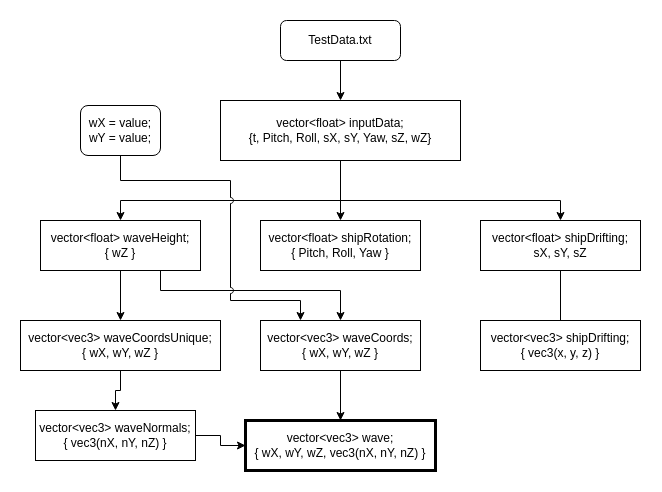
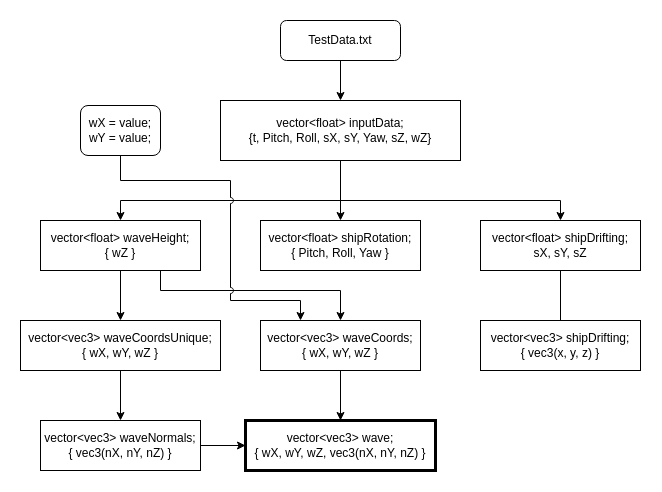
  <mxCell id="0" />
  <mxCell id="1" parent="0" />
  <mxCell id="2" style="edgeStyle=orthogonalEdgeStyle;rounded=0;orthogonalLoop=1;jettySize=auto;html=1;exitX=0.5;exitY=1;exitDx=0;exitDy=0;entryX=0.5;entryY=0;entryDx=0;entryDy=0;" edge="1" parent="1" source="5" target="12"><mxGeometry relative="1" as="geometry"><Array as="points"><mxPoint x="340" y="200" /><mxPoint x="120" y="200" /></Array></mxGeometry></mxCell>
  <mxCell id="3" style="edgeStyle=orthogonalEdgeStyle;rounded=0;orthogonalLoop=1;jettySize=auto;html=1;exitX=0.5;exitY=1;exitDx=0;exitDy=0;entryX=0.5;entryY=0;entryDx=0;entryDy=0;" edge="1" parent="1" source="5" target="8"><mxGeometry relative="1" as="geometry"><Array as="points"><mxPoint x="340" y="200" /><mxPoint x="560" y="200" /></Array></mxGeometry></mxCell>
  <mxCell id="4" style="edgeStyle=orthogonalEdgeStyle;rounded=0;orthogonalLoop=1;jettySize=auto;html=1;exitX=0.5;exitY=1;exitDx=0;exitDy=0;entryX=0.5;entryY=0;entryDx=0;entryDy=0;" edge="1" parent="1" source="5" target="6"><mxGeometry relative="1" as="geometry" /></mxCell>
  <mxCell id="5" value="vector&amp;lt;float&amp;gt; inputData;&lt;br&gt;{t, Pitch, Roll, sX, sY, Yaw, sZ, wZ}" style="rounded=0;whiteSpace=wrap;html=1;" vertex="1" parent="1"><mxGeometry x="220" y="100" width="240" height="60" as="geometry" /></mxCell>
  <mxCell id="6" value="vector&amp;lt;float&amp;gt; shipRotation;&lt;br&gt;{ Pitch, Roll, Yaw }" style="rounded=0;whiteSpace=wrap;html=1;" vertex="1" parent="1"><mxGeometry x="260" y="220" width="160" height="50" as="geometry" /></mxCell>
  <mxCell id="7" style="edgeStyle=orthogonalEdgeStyle;rounded=0;orthogonalLoop=1;jettySize=auto;html=1;exitX=0.5;exitY=1;exitDx=0;exitDy=0;entryX=0.5;entryY=0;entryDx=0;entryDy=0;endArrow=none;" edge="1" parent="1" source="8" target="9"><mxGeometry relative="1" as="geometry" /></mxCell>
  <mxCell id="8" value="vector&amp;lt;float&amp;gt; shipDrifting;&lt;br&gt;sX, sY, sZ" style="rounded=0;whiteSpace=wrap;html=1;" vertex="1" parent="1"><mxGeometry x="480" y="220" width="160" height="50" as="geometry" /></mxCell>
  <mxCell id="9" value="vector&amp;lt;vec3&amp;gt; shipDrifting;&lt;br&gt;{ vec3(x, y, z) }" style="rounded=0;whiteSpace=wrap;html=1;" vertex="1" parent="1"><mxGeometry x="480" y="320" width="160" height="50" as="geometry" /></mxCell>
  <mxCell id="10" style="edgeStyle=orthogonalEdgeStyle;rounded=0;jumpStyle=arc;orthogonalLoop=1;jettySize=auto;html=1;entryX=0.5;entryY=0;entryDx=0;entryDy=0;strokeColor=default;" edge="1" parent="1" source="12" target="16"><mxGeometry relative="1" as="geometry" /></mxCell>
  <mxCell id="11" style="edgeStyle=orthogonalEdgeStyle;rounded=0;jumpStyle=arc;orthogonalLoop=1;jettySize=auto;html=1;entryX=0.5;entryY=0;entryDx=0;entryDy=0;strokeColor=default;" edge="1" parent="1" source="12" target="14"><mxGeometry relative="1" as="geometry"><Array as="points"><mxPoint x="160" y="290" /><mxPoint x="340" y="290" /></Array></mxGeometry></mxCell>
  <mxCell id="12" value="vector&amp;lt;float&amp;gt; waveHeight;&lt;br&gt;{ wZ }" style="rounded=0;whiteSpace=wrap;html=1;" vertex="1" parent="1"><mxGeometry x="40" y="220" width="160" height="50" as="geometry" /></mxCell>
  <mxCell id="13" style="edgeStyle=orthogonalEdgeStyle;rounded=0;jumpStyle=arc;orthogonalLoop=1;jettySize=auto;html=1;entryX=0.5;entryY=0;entryDx=0;entryDy=0;strokeColor=default;" edge="1" parent="1" source="14" target="23"><mxGeometry relative="1" as="geometry" /></mxCell>
  <mxCell id="14" value="vector&amp;lt;vec3&amp;gt; waveCoords;&lt;br&gt;{ wX, wY, wZ&amp;nbsp;}" style="rounded=0;whiteSpace=wrap;html=1;" vertex="1" parent="1"><mxGeometry x="260" y="320" width="160" height="50" as="geometry" /></mxCell>
  <mxCell id="15" style="edgeStyle=orthogonalEdgeStyle;rounded=0;orthogonalLoop=1;jettySize=auto;html=1;entryX=0.5;entryY=0;entryDx=0;entryDy=0;" edge="1" parent="1" source="16" target="20"><mxGeometry relative="1" as="geometry" /></mxCell>
  <mxCell id="16" value="vector&amp;lt;vec3&amp;gt; waveCoordsUnique;&lt;br&gt;{ wX, wY, wZ }" style="rounded=0;whiteSpace=wrap;html=1;" vertex="1" parent="1"><mxGeometry x="20" y="320" width="200" height="50" as="geometry" /></mxCell>
  <mxCell id="17" style="edgeStyle=orthogonalEdgeStyle;rounded=0;jumpStyle=arc;orthogonalLoop=1;jettySize=auto;html=1;entryX=0.5;entryY=0;entryDx=0;entryDy=0;strokeColor=default;" edge="1" parent="1" source="18" target="5"><mxGeometry relative="1" as="geometry" /></mxCell>
  <mxCell id="18" value="&lt;span style=&quot;&quot;&gt;TestData.txt&lt;/span&gt;" style="rounded=1;whiteSpace=wrap;html=1;" vertex="1" parent="1"><mxGeometry x="280" y="20" width="120" height="40" as="geometry" /></mxCell>
  <mxCell id="19" style="edgeStyle=orthogonalEdgeStyle;rounded=0;jumpStyle=arc;orthogonalLoop=1;jettySize=auto;html=1;entryX=0;entryY=0.5;entryDx=0;entryDy=0;strokeColor=default;" edge="1" parent="1" source="20" target="23"><mxGeometry relative="1" as="geometry" /></mxCell>
- <mxCell id="20" value="vector&amp;lt;vec3&amp;gt; waveNormals;&lt;br&gt;{ vec3(nX, nY, nZ) }" style="rounded=0;whiteSpace=wrap;html=1;" vertex="1" parent="1"><mxGeometry x="35" y="410" width="160" height="50" as="geometry" /></mxCell>
+ <mxCell id="20" value="vector&amp;lt;vec3&amp;gt; waveNormals;&lt;br&gt;{ vec3(nX, nY, nZ) }" style="rounded=0;whiteSpace=wrap;html=1;" vertex="1" parent="1"><mxGeometry x="40" y="420" width="160" height="50" as="geometry" /></mxCell>
  <mxCell id="21" style="edgeStyle=orthogonalEdgeStyle;rounded=0;jumpStyle=arc;orthogonalLoop=1;jettySize=auto;html=1;entryX=0.25;entryY=0;entryDx=0;entryDy=0;strokeColor=default;" edge="1" parent="1" source="22" target="14"><mxGeometry relative="1" as="geometry"><Array as="points"><mxPoint x="120" y="180" /><mxPoint x="230" y="180" /><mxPoint x="230" y="300" /><mxPoint x="300" y="300" /></Array></mxGeometry></mxCell>
  <mxCell id="22" value="&lt;span style=&quot;&quot;&gt;wX = value;&lt;br&gt;wY = value;&lt;br&gt;&lt;/span&gt;" style="rounded=1;whiteSpace=wrap;html=1;" vertex="1" parent="1"><mxGeometry x="80" y="105" width="80" height="50" as="geometry" /></mxCell>
  <mxCell id="23" value="vector&amp;lt;vec3&amp;gt; wave;&lt;br&gt;{ wX, wY, wZ, vec3(nX, nY, nZ) }" style="rounded=0;whiteSpace=wrap;html=1;strokeWidth=3;" vertex="1" parent="1"><mxGeometry x="245" y="420" width="190" height="50" as="geometry" /></mxCell>
